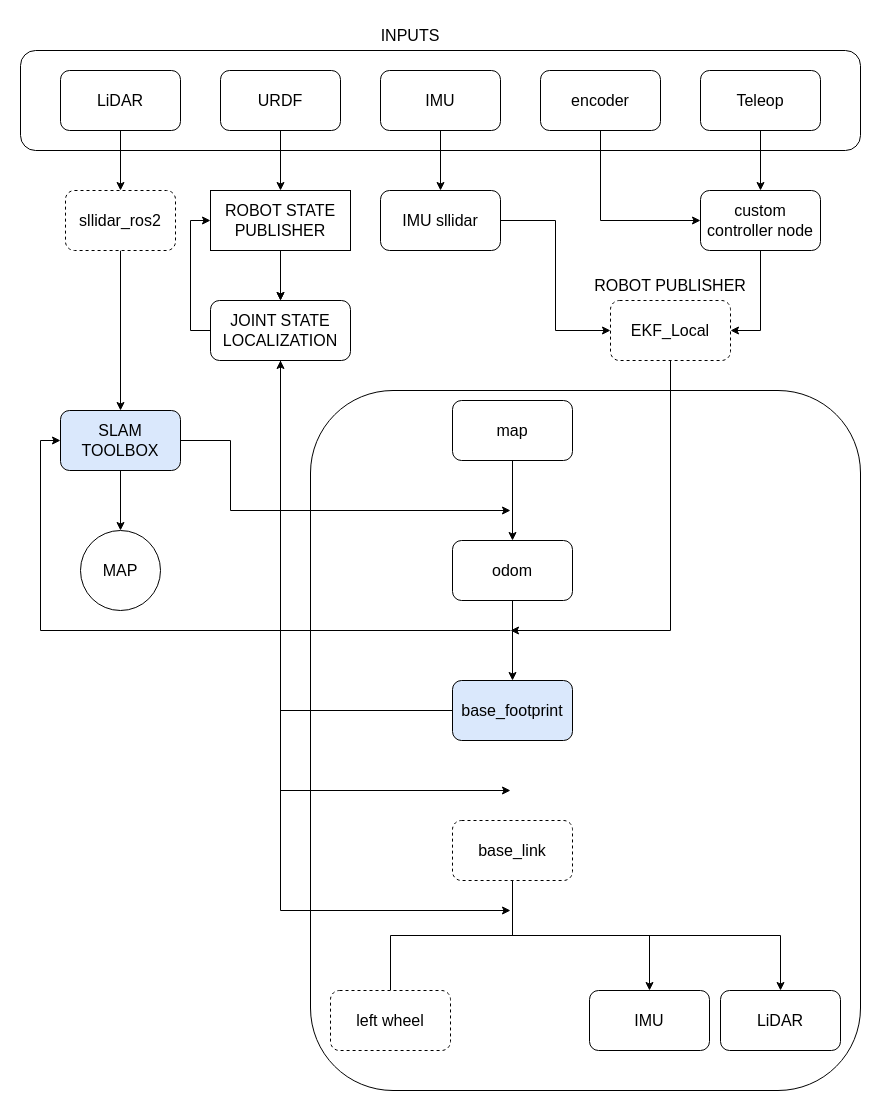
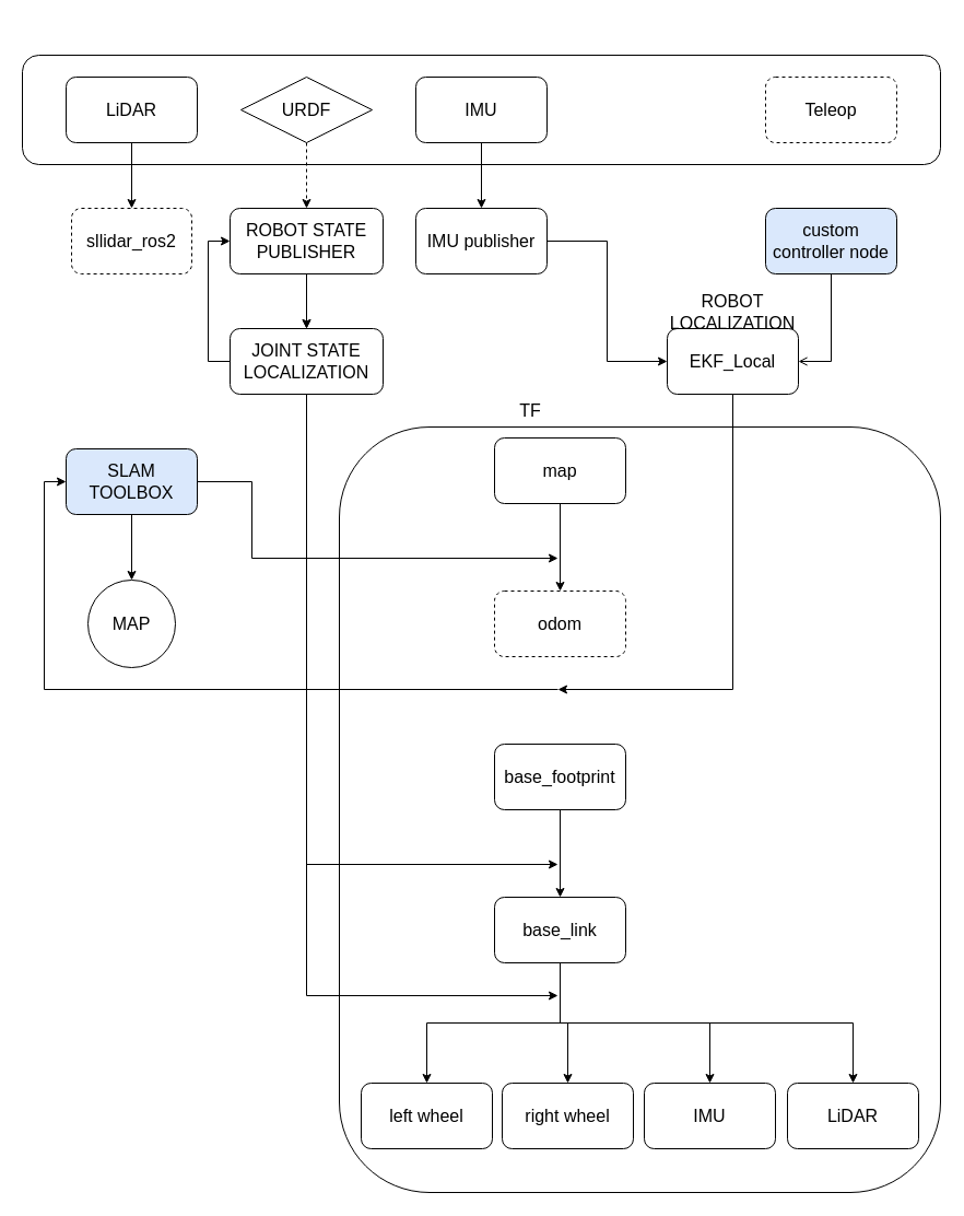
  <mxCell id="0" />
  <mxCell id="1" parent="0" />
  <mxCell id="2" value="" style="rounded=1;whiteSpace=wrap;html=1;fontSize=16;" vertex="1" parent="1"><mxGeometry x="20" y="50" width="840" height="100" as="geometry" /></mxCell>
- <mxCell id="3" value="Teleop" style="rounded=1;whiteSpace=wrap;html=1;fontSize=16;" vertex="1" parent="1"><mxGeometry x="700" y="70" width="120" height="60" as="geometry" /></mxCell>
- <mxCell id="4" style="edgeStyle=orthogonalEdgeStyle;rounded=0;orthogonalLoop=1;jettySize=auto;html=1;exitX=0.5;exitY=1;exitDx=0;exitDy=0;entryX=0;entryY=0.5;entryDx=0;entryDy=0;fontSize=16;" edge="1" parent="1" source="5" target="13"><mxGeometry relative="1" as="geometry" /></mxCell>
- <mxCell id="5" value="encoder" style="rounded=1;whiteSpace=wrap;html=1;fontSize=16;" vertex="1" parent="1"><mxGeometry x="540" y="70" width="120" height="60" as="geometry" /></mxCell>
+ <mxCell id="3" value="Teleop" style="rounded=1;whiteSpace=wrap;html=1;fontSize=16;dashed=1;" vertex="1" parent="1"><mxGeometry x="700" y="70" width="120" height="60" as="geometry" /></mxCell>
  <mxCell id="6" value="" style="edgeStyle=orthogonalEdgeStyle;rounded=0;orthogonalLoop=1;jettySize=auto;html=1;fontSize=16;" edge="1" parent="1" source="7" target="19"><mxGeometry relative="1" as="geometry" /></mxCell>
  <mxCell id="7" value="IMU" style="rounded=1;whiteSpace=wrap;html=1;fontSize=16;" vertex="1" parent="1"><mxGeometry x="380" y="70" width="120" height="60" as="geometry" /></mxCell>
  <mxCell id="8" value="" style="edgeStyle=orthogonalEdgeStyle;rounded=0;orthogonalLoop=1;jettySize=auto;html=1;fontSize=16;" edge="1" parent="1" source="9" target="25"><mxGeometry relative="1" as="geometry" /></mxCell>
  <mxCell id="9" value="LiDAR" style="rounded=1;whiteSpace=wrap;html=1;fontSize=16;" vertex="1" parent="1"><mxGeometry x="60" y="70" width="120" height="60" as="geometry" /></mxCell>
- <mxCell id="10" value="" style="edgeStyle=orthogonalEdgeStyle;rounded=0;orthogonalLoop=1;jettySize=auto;html=1;fontSize=16;" edge="1" parent="1" source="11" target="21"><mxGeometry relative="1" as="geometry" /></mxCell>
- <mxCell id="11" value="URDF" style="rounded=1;whiteSpace=wrap;html=1;fontSize=16;" vertex="1" parent="1"><mxGeometry x="220" y="70" width="120" height="60" as="geometry" /></mxCell>
- <mxCell id="12" style="edgeStyle=orthogonalEdgeStyle;rounded=0;orthogonalLoop=1;jettySize=auto;html=1;exitX=0.5;exitY=1;exitDx=0;exitDy=0;entryX=1;entryY=0.5;entryDx=0;entryDy=0;fontSize=16;" edge="1" parent="1" source="13" target="15"><mxGeometry relative="1" as="geometry" /></mxCell>
- <mxCell id="13" value="custom controller node" style="whiteSpace=wrap;html=1;rounded=1;fontSize=16;" vertex="1" parent="1"><mxGeometry x="700" y="190" width="120" height="60" as="geometry" /></mxCell>
- <mxCell id="14" value="" style="edgeStyle=orthogonalEdgeStyle;rounded=0;orthogonalLoop=1;jettySize=auto;html=1;fontSize=16;" edge="1" parent="1" source="3" target="13"><mxGeometry relative="1" as="geometry" /></mxCell>
- <mxCell id="15" value="EKF_Local" style="rounded=1;whiteSpace=wrap;html=1;fontSize=16;dashed=1;" vertex="1" parent="1"><mxGeometry x="610" y="300" width="120" height="60" as="geometry" /></mxCell>
- <mxCell id="16" value="INPUTS" style="text;html=1;align=center;verticalAlign=middle;whiteSpace=wrap;rounded=0;fontSize=16;" vertex="1" parent="1"><mxGeometry x="380" y="20" width="60" height="30" as="geometry" /></mxCell>
- <mxCell id="17" value="ROBOT PUBLISHER" style="text;html=1;align=center;verticalAlign=middle;whiteSpace=wrap;rounded=0;fontSize=16;" vertex="1" parent="1"><mxGeometry x="585" y="270" width="170" height="30" as="geometry" /></mxCell>
+ <mxCell id="10" value="" style="edgeStyle=orthogonalEdgeStyle;rounded=0;orthogonalLoop=1;jettySize=auto;html=1;fontSize=16;dashed=1;" edge="1" parent="1" source="11" target="21"><mxGeometry relative="1" as="geometry" /></mxCell>
+ <mxCell id="11" value="URDF" style="rhombus;whiteSpace=wrap;html=1;fontSize=16;" vertex="1" parent="1"><mxGeometry x="220" y="70" width="120" height="60" as="geometry" /></mxCell>
+ <mxCell id="12" style="edgeStyle=orthogonalEdgeStyle;rounded=0;orthogonalLoop=1;jettySize=auto;html=1;exitX=0.5;exitY=1;exitDx=0;exitDy=0;entryX=1;entryY=0.5;entryDx=0;entryDy=0;fontSize=16;endArrow=open;" edge="1" parent="1" source="13" target="15"><mxGeometry relative="1" as="geometry" /></mxCell>
+ <mxCell id="13" value="custom controller node" style="whiteSpace=wrap;html=1;rounded=1;fontSize=16;fillColor=#dae8fc;" vertex="1" parent="1"><mxGeometry x="700" y="190" width="120" height="60" as="geometry" /></mxCell>
+ <mxCell id="15" value="EKF_Local" style="rounded=1;whiteSpace=wrap;html=1;fontSize=16;" vertex="1" parent="1"><mxGeometry x="610" y="300" width="120" height="60" as="geometry" /></mxCell>
+ <mxCell id="17" value="ROBOT LOCALIZATION" style="text;html=1;align=center;verticalAlign=middle;whiteSpace=wrap;rounded=0;fontSize=16;" vertex="1" parent="1"><mxGeometry x="585" y="270" width="170" height="30" as="geometry" /></mxCell>
  <mxCell id="18" style="edgeStyle=orthogonalEdgeStyle;rounded=0;orthogonalLoop=1;jettySize=auto;html=1;exitX=1;exitY=0.5;exitDx=0;exitDy=0;entryX=0;entryY=0.5;entryDx=0;entryDy=0;fontSize=16;" edge="1" parent="1" source="19" target="15"><mxGeometry relative="1" as="geometry" /></mxCell>
- <mxCell id="19" value="IMU sllidar" style="whiteSpace=wrap;html=1;rounded=1;fontSize=16;" vertex="1" parent="1"><mxGeometry x="380" y="190" width="120" height="60" as="geometry" /></mxCell>
+ <mxCell id="19" value="IMU publisher" style="whiteSpace=wrap;html=1;rounded=1;fontSize=16;" vertex="1" parent="1"><mxGeometry x="380" y="190" width="120" height="60" as="geometry" /></mxCell>
  <mxCell id="20" value="" style="edgeStyle=orthogonalEdgeStyle;rounded=0;orthogonalLoop=1;jettySize=auto;html=1;fontSize=16;" edge="1" parent="1" source="21" target="27"><mxGeometry relative="1" as="geometry" /></mxCell>
- <mxCell id="21" value="ROBOT STATE PUBLISHER" style="whiteSpace=wrap;html=1;fontSize=16;rounded=0;" vertex="1" parent="1"><mxGeometry x="210" y="190" width="140" height="60" as="geometry" /></mxCell>
+ <mxCell id="21" value="ROBOT STATE PUBLISHER" style="whiteSpace=wrap;html=1;rounded=1;fontSize=16;" vertex="1" parent="1"><mxGeometry x="210" y="190" width="140" height="60" as="geometry" /></mxCell>
  <mxCell id="22" style="edgeStyle=orthogonalEdgeStyle;rounded=0;orthogonalLoop=1;jettySize=auto;html=1;exitX=0;exitY=0.5;exitDx=0;exitDy=0;entryX=0;entryY=0.5;entryDx=0;entryDy=0;fontSize=16;" edge="1" parent="1" source="27" target="21"><mxGeometry relative="1" as="geometry" /></mxCell>
  <mxCell id="23" style="edgeStyle=orthogonalEdgeStyle;rounded=0;orthogonalLoop=1;jettySize=auto;html=1;exitX=0.5;exitY=1;exitDx=0;exitDy=0;fontSize=16;" edge="1" parent="1" source="27" target="27"><mxGeometry relative="1" as="geometry" /></mxCell>
- <mxCell id="24" style="edgeStyle=orthogonalEdgeStyle;rounded=0;orthogonalLoop=1;jettySize=auto;html=1;exitX=0.5;exitY=1;exitDx=0;exitDy=0;entryX=0.5;entryY=0;entryDx=0;entryDy=0;fontSize=16;" edge="1" parent="1" source="25" target="47"><mxGeometry relative="1" as="geometry"><mxPoint x="520" y="525" as="targetPoint" /></mxGeometry></mxCell>
  <mxCell id="25" value="sllidar_ros2" style="whiteSpace=wrap;html=1;rounded=1;fontSize=16;dashed=1;" vertex="1" parent="1"><mxGeometry x="65" y="190" width="110" height="60" as="geometry" /></mxCell>
  <mxCell id="26" value="" style="edgeStyle=orthogonalEdgeStyle;rounded=0;orthogonalLoop=1;jettySize=auto;html=1;entryX=0.5;entryY=0;entryDx=0;entryDy=0;fontSize=16;" edge="1" parent="1" source="21" target="27"><mxGeometry relative="1" as="geometry"><mxPoint x="220" y="220" as="sourcePoint" /><mxPoint x="510" y="380" as="targetPoint" /></mxGeometry></mxCell>
  <mxCell id="27" value="JOINT STATE LOCALIZATION" style="whiteSpace=wrap;html=1;rounded=1;fontSize=16;" vertex="1" parent="1"><mxGeometry x="210" y="300" width="140" height="60" as="geometry" /></mxCell>
  <mxCell id="28" value="" style="rounded=1;whiteSpace=wrap;html=1;fontSize=16;" vertex="1" parent="1"><mxGeometry x="310" y="390" width="550" height="700" as="geometry" /></mxCell>
+ <mxCell id="29" value="TF" style="text;html=1;align=center;verticalAlign=middle;whiteSpace=wrap;rounded=0;fontSize=16;" vertex="1" parent="1"><mxGeometry x="455" y="360" width="60" height="30" as="geometry" /></mxCell>
  <mxCell id="30" value="" style="edgeStyle=orthogonalEdgeStyle;rounded=0;orthogonalLoop=1;jettySize=auto;html=1;fontSize=16;" edge="1" parent="1" source="31" target="33"><mxGeometry relative="1" as="geometry" /></mxCell>
  <mxCell id="31" value="map" style="rounded=1;whiteSpace=wrap;html=1;fontSize=16;" vertex="1" parent="1"><mxGeometry x="452" y="400" width="120" height="60" as="geometry" /></mxCell>
- <mxCell id="32" value="" style="edgeStyle=orthogonalEdgeStyle;rounded=0;orthogonalLoop=1;jettySize=auto;html=1;fontSize=16;" edge="1" parent="1" source="33" target="35"><mxGeometry relative="1" as="geometry" /></mxCell>
- <mxCell id="33" value="odom" style="whiteSpace=wrap;html=1;rounded=1;fontSize=16;" vertex="1" parent="1"><mxGeometry x="452" y="540" width="120" height="60" as="geometry" /></mxCell>
- <mxCell id="34" value="" style="edgeStyle=orthogonalEdgeStyle;rounded=0;orthogonalLoop=1;jettySize=auto;html=1;fontSize=16;" edge="1" parent="1" source="35" target="27"><mxGeometry relative="1" as="geometry" /></mxCell>
- <mxCell id="35" value="base_footprint" style="whiteSpace=wrap;html=1;rounded=1;fontSize=16;fillColor=#dae8fc;" vertex="1" parent="1"><mxGeometry x="452" y="680" width="120" height="60" as="geometry" /></mxCell>
- <mxCell id="37" style="edgeStyle=orthogonalEdgeStyle;rounded=0;orthogonalLoop=1;jettySize=auto;html=1;exitX=0.5;exitY=1;exitDx=0;exitDy=0;entryX=0.5;entryY=0;entryDx=0;entryDy=0;fontSize=16;endArrow=none;" edge="1" parent="1" source="40" target="41"><mxGeometry relative="1" as="geometry" /></mxCell>
+ <mxCell id="33" value="odom" style="whiteSpace=wrap;html=1;rounded=1;fontSize=16;dashed=1;" vertex="1" parent="1"><mxGeometry x="452" y="540" width="120" height="60" as="geometry" /></mxCell>
+ <mxCell id="34" value="" style="edgeStyle=orthogonalEdgeStyle;rounded=0;orthogonalLoop=1;jettySize=auto;html=1;fontSize=16;" edge="1" parent="1" source="35" target="40"><mxGeometry relative="1" as="geometry" /></mxCell>
+ <mxCell id="35" value="base_footprint" style="whiteSpace=wrap;html=1;rounded=1;fontSize=16;" vertex="1" parent="1"><mxGeometry x="452" y="680" width="120" height="60" as="geometry" /></mxCell>
+ <mxCell id="36" style="edgeStyle=orthogonalEdgeStyle;rounded=0;orthogonalLoop=1;jettySize=auto;html=1;exitX=0.5;exitY=1;exitDx=0;exitDy=0;entryX=0.5;entryY=0;entryDx=0;entryDy=0;fontSize=16;" edge="1" parent="1" source="40" target="43"><mxGeometry relative="1" as="geometry" /></mxCell>
+ <mxCell id="37" style="edgeStyle=orthogonalEdgeStyle;rounded=0;orthogonalLoop=1;jettySize=auto;html=1;exitX=0.5;exitY=1;exitDx=0;exitDy=0;entryX=0.5;entryY=0;entryDx=0;entryDy=0;fontSize=16;" edge="1" parent="1" source="40" target="41"><mxGeometry relative="1" as="geometry" /></mxCell>
  <mxCell id="38" style="edgeStyle=orthogonalEdgeStyle;rounded=0;orthogonalLoop=1;jettySize=auto;html=1;exitX=0.5;exitY=1;exitDx=0;exitDy=0;entryX=0.5;entryY=0;entryDx=0;entryDy=0;fontSize=16;" edge="1" parent="1" source="40" target="42"><mxGeometry relative="1" as="geometry" /></mxCell>
  <mxCell id="39" style="edgeStyle=orthogonalEdgeStyle;rounded=0;orthogonalLoop=1;jettySize=auto;html=1;exitX=0.5;exitY=1;exitDx=0;exitDy=0;entryX=0.5;entryY=0;entryDx=0;entryDy=0;fontSize=16;" edge="1" parent="1" source="40" target="44"><mxGeometry relative="1" as="geometry" /></mxCell>
- <mxCell id="40" value="base_link" style="whiteSpace=wrap;html=1;rounded=1;fontSize=16;dashed=1;" vertex="1" parent="1"><mxGeometry x="452" y="820" width="120" height="60" as="geometry" /></mxCell>
- <mxCell id="41" value="left wheel" style="whiteSpace=wrap;html=1;rounded=1;fontSize=16;dashed=1;" vertex="1" parent="1"><mxGeometry x="330" y="990" width="120" height="60" as="geometry" /></mxCell>
+ <mxCell id="40" value="base_link" style="whiteSpace=wrap;html=1;rounded=1;fontSize=16;" vertex="1" parent="1"><mxGeometry x="452" y="820" width="120" height="60" as="geometry" /></mxCell>
+ <mxCell id="41" value="left wheel" style="whiteSpace=wrap;html=1;rounded=1;fontSize=16;" vertex="1" parent="1"><mxGeometry x="330" y="990" width="120" height="60" as="geometry" /></mxCell>
  <mxCell id="42" value="IMU" style="whiteSpace=wrap;html=1;rounded=1;fontSize=16;" vertex="1" parent="1"><mxGeometry x="589" y="990" width="120" height="60" as="geometry" /></mxCell>
+ <mxCell id="43" value="right wheel" style="whiteSpace=wrap;html=1;rounded=1;fontSize=16;" vertex="1" parent="1"><mxGeometry x="459" y="990" width="120" height="60" as="geometry" /></mxCell>
  <mxCell id="44" value="LiDAR" style="whiteSpace=wrap;html=1;rounded=1;fontSize=16;" vertex="1" parent="1"><mxGeometry x="720" y="990" width="120" height="60" as="geometry" /></mxCell>
  <mxCell id="45" value="" style="edgeStyle=orthogonalEdgeStyle;rounded=0;orthogonalLoop=1;jettySize=auto;html=1;fontSize=16;" edge="1" parent="1" source="47" target="48"><mxGeometry relative="1" as="geometry" /></mxCell>
  <mxCell id="46" style="edgeStyle=orthogonalEdgeStyle;rounded=0;orthogonalLoop=1;jettySize=auto;html=1;exitX=1;exitY=0.5;exitDx=0;exitDy=0;fontSize=16;" edge="1" parent="1" source="47"><mxGeometry relative="1" as="geometry"><mxPoint x="510" y="510" as="targetPoint" /><Array as="points"><mxPoint x="230" y="440" /><mxPoint x="230" y="510" /></Array></mxGeometry></mxCell>
  <mxCell id="47" value="SLAM TOOLBOX" style="rounded=1;whiteSpace=wrap;html=1;fontSize=16;fillColor=#dae8fc;" vertex="1" parent="1"><mxGeometry x="60" y="410" width="120" height="60" as="geometry" /></mxCell>
  <mxCell id="48" value="MAP" style="ellipse;whiteSpace=wrap;html=1;rounded=1;fontSize=16;" vertex="1" parent="1"><mxGeometry x="80" y="530" width="80" height="80" as="geometry" /></mxCell>
  <mxCell id="49" style="edgeStyle=orthogonalEdgeStyle;rounded=0;orthogonalLoop=1;jettySize=auto;html=1;exitX=0.5;exitY=1;exitDx=0;exitDy=0;fontSize=16;" edge="1" parent="1" source="15"><mxGeometry relative="1" as="geometry"><mxPoint x="510" y="630" as="targetPoint" /><Array as="points"><mxPoint x="670" y="630" /></Array></mxGeometry></mxCell>
  <mxCell id="50" style="edgeStyle=orthogonalEdgeStyle;rounded=0;orthogonalLoop=1;jettySize=auto;html=1;exitX=0.5;exitY=1;exitDx=0;exitDy=0;fontSize=16;" edge="1" parent="1" source="27"><mxGeometry relative="1" as="geometry"><mxPoint x="510" y="910" as="targetPoint" /><Array as="points"><mxPoint x="280" y="910" /></Array></mxGeometry></mxCell>
  <mxCell id="51" style="edgeStyle=orthogonalEdgeStyle;rounded=0;orthogonalLoop=1;jettySize=auto;html=1;exitX=0.5;exitY=1;exitDx=0;exitDy=0;fontSize=16;" edge="1" parent="1" source="27"><mxGeometry relative="1" as="geometry"><mxPoint x="510" y="790" as="targetPoint" /><mxPoint x="290" y="360" as="sourcePoint" /><Array as="points"><mxPoint x="280" y="790" /></Array></mxGeometry></mxCell>
  <mxCell id="52" value="" style="endArrow=classic;html=1;rounded=0;entryX=0;entryY=0.5;entryDx=0;entryDy=0;fontSize=16;" edge="1" parent="1" target="47"><mxGeometry width="50" height="50" relative="1" as="geometry"><mxPoint x="510" y="630" as="sourcePoint" /><mxPoint x="270" y="660" as="targetPoint" /><Array as="points"><mxPoint x="40" y="630" /><mxPoint x="40" y="440" /></Array></mxGeometry></mxCell>
